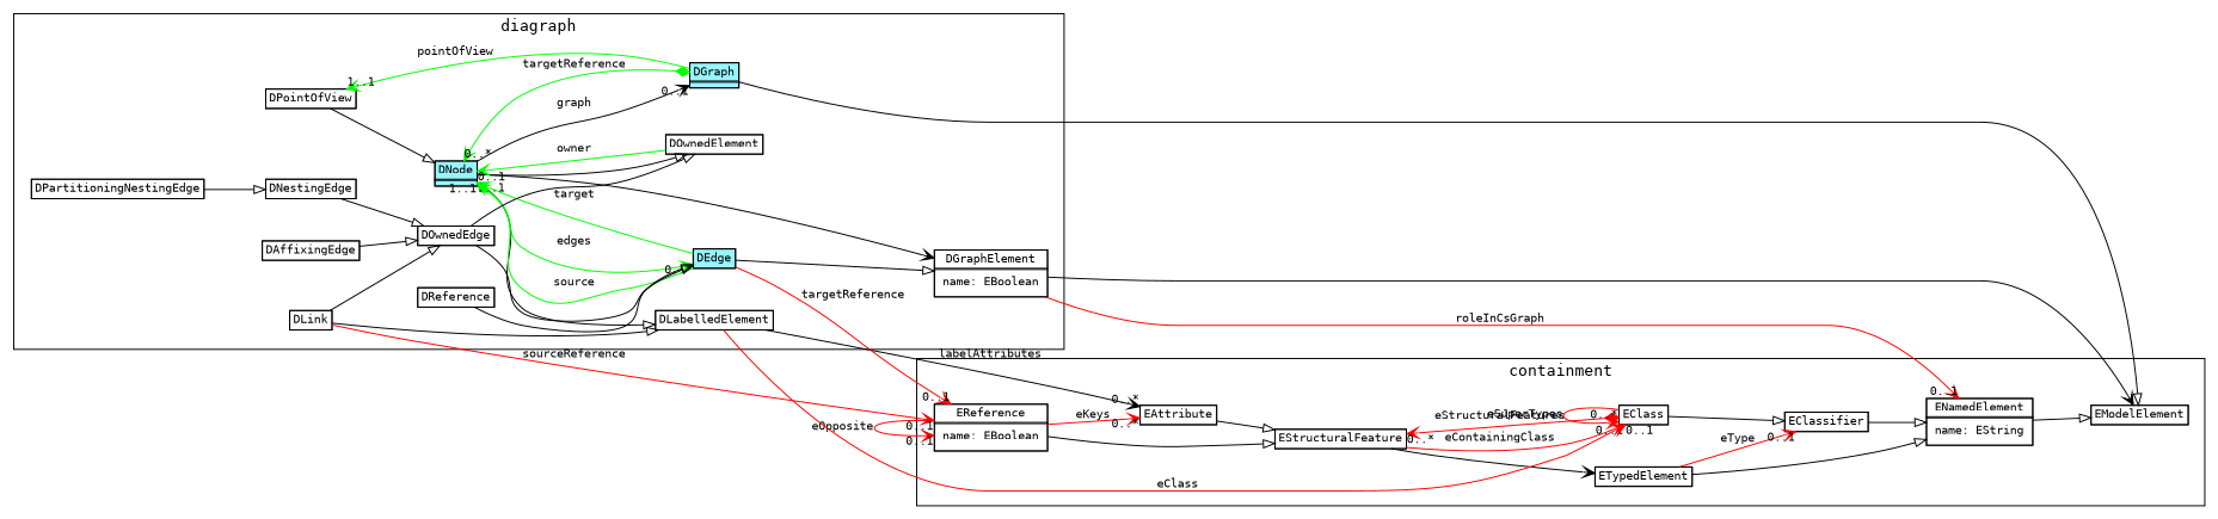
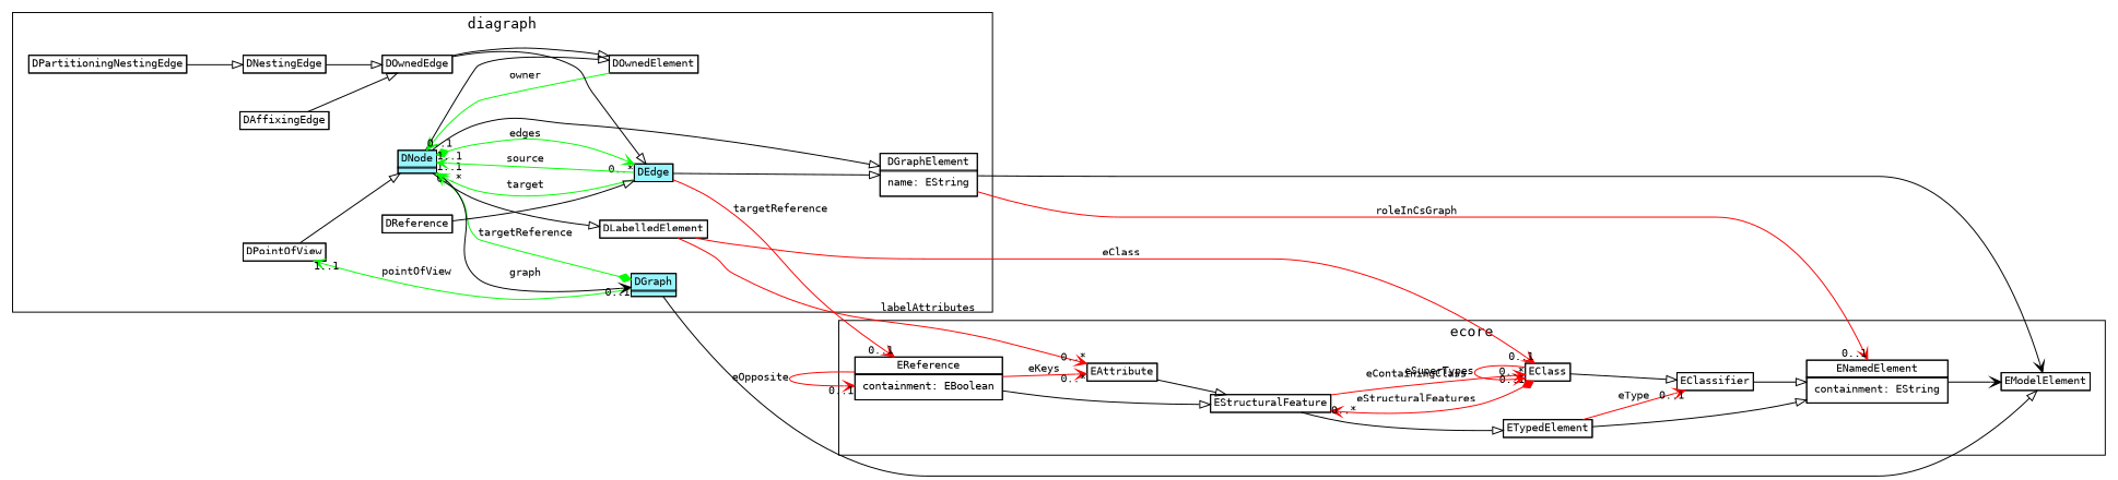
  digraph {
    fontname="DejaVu Sans Mono"
    labelfloat=true
    rankdir=LR
    node [fontname="DejaVu Sans Mono" fontsize=10 shape=none]
    edge [arrowhead=empty color=black fontname="DejaVu Sans Mono" fontsize=10 headport=pid1057446 tailport=pid1057446]
    n1 [label=<<TABLE  cellspacing="-1" cellpadding="0" border="0" > <!-- top  --> <TR><TD port="pid5188460"><TABLE bgcolor=".0 .0 1.0" cellspacing="-1" border="1" ><TR><TD>EModelElement</TD></TR> </TABLE> </TD></TR></TABLE>>]
-   n2 [label=<<TABLE  cellspacing="-1" cellpadding="0" border="0" > <!-- top  --> <TR><TD port="pid27776997"><TABLE bgcolor=".0 .0 1.0" cellspacing="-1" border="1" ><TR><TD>ENamedElement</TD></TR> <TR><TD><TABLE border="0"> <!-- attr 4  --><TR><TD port="pENamedElement_name" align="left">name: EString</TD></TR></TABLE></TD></TR> </TABLE> </TD></TR></TABLE>>]
+   n2 [label=<<TABLE  cellspacing="-1" cellpadding="0" border="0" > <!-- top  --> <TR><TD port="pid27776997"><TABLE bgcolor=".0 .0 1.0" cellspacing="-1" border="1" ><TR><TD>ENamedElement</TD></TR> <TR><TD><TABLE border="0"> <!-- attr 4  --><TR><TD port="pENamedElement_name" align="left">containment: EString</TD></TR></TABLE></TD></TR> </TABLE> </TD></TR></TABLE>>]
    n3 [label=<<TABLE  cellspacing="-1" cellpadding="0" border="0" > <!-- top  --> <TR><TD port="pid13074767"><TABLE bgcolor=".0 .0 1.0" cellspacing="-1" border="1" ><TR><TD>EClassifier</TD></TR> </TABLE> </TD></TR></TABLE>>]
    n4 [label=<<TABLE  cellspacing="-1" cellpadding="0" border="0" > <!-- top  --> <TR><TD port="pid23060716"><TABLE bgcolor=".0 .0 1.0" cellspacing="-1" border="1" ><TR><TD>ETypedElement</TD></TR> </TABLE> </TD></TR></TABLE>>]
    n5 [label=<<TABLE  cellspacing="-1" cellpadding="0" border="0" > <!-- top  --> <TR><TD port="pid32020529"><TABLE bgcolor=".0 .0 1.0" cellspacing="-1" border="1" ><TR><TD>EStructuralFeature</TD></TR> </TABLE> </TD></TR></TABLE>>]
    n6 [label=<<TABLE  cellspacing="-1" cellpadding="0" border="0" > <!-- top  --> <TR><TD port="pid1871456"><TABLE bgcolor=".0 .0 1.0" cellspacing="-1" border="1" ><TR><TD>EClass</TD></TR> </TABLE> </TD></TR></TABLE>>]
    n7 [label=<<TABLE  cellspacing="-1" cellpadding="0" border="0" > <!-- top  --> <TR><TD port="pid24728009"><TABLE bgcolor=".0 .0 1.0" cellspacing="-1" border="1" ><TR><TD>EAttribute</TD></TR> </TABLE> </TD></TR></TABLE>>]
-   n8 [label=<<TABLE  cellspacing="-1" cellpadding="0" border="0" > <!-- top  --> <TR><TD port="pid3176465"><TABLE bgcolor=".0 .0 1.0" cellspacing="-1" border="1" ><TR><TD>EReference</TD></TR> <TR><TD><TABLE border="0"> <!-- attr 4  --><TR><TD port="pEReference_containment" align="left">name: EBoolean</TD></TR></TABLE></TD></TR> </TABLE> </TD></TR></TABLE>>]
+   n8 [label=<<TABLE  cellspacing="-1" cellpadding="0" border="0" > <!-- top  --> <TR><TD port="pid3176465"><TABLE bgcolor=".0 .0 1.0" cellspacing="-1" border="1" ><TR><TD>EReference</TD></TR> <TR><TD><TABLE border="0"> <!-- attr 4  --><TR><TD port="pEReference_containment" align="left">containment: EBoolean</TD></TR></TABLE></TD></TR> </TABLE> </TD></TR></TABLE>>]
    n9 [label=<<TABLE  cellspacing="-1" cellpadding="0" border="0" > <!-- top  --> <TR><TD port="pid19156352"><TABLE bgcolor=".0 .0 1.0" cellspacing="-1" border="1" ><TR><TD>DPointOfView</TD></TR> </TABLE> </TD></TR></TABLE>>]
    n10 [label=<<TABLE  cellspacing="-1" cellpadding="0" border="0" > <!-- top  --> <TR><TD port="pid18679536"><TABLE bgcolor="cadetblue1" cellspacing="-1" border="1" ><TR><TD>DGraph</TD></TR> <TR><TD></TD></TR></TABLE> </TD></TR></TABLE>>]
    n11 [label=<<TABLE  cellspacing="-1" cellpadding="0" border="0" > <!-- top  --> <TR><TD port="pid1057446"><TABLE bgcolor="cadetblue1" cellspacing="-1" border="1" ><TR><TD>DNode</TD></TR> <TR><TD></TD></TR></TABLE> </TD></TR></TABLE>>]
-   n12 [label=<<TABLE  cellspacing="-1" cellpadding="0" border="0" > <!-- top  --> <TR><TD port="pid3474891"><TABLE bgcolor=".0 .0 1.0" cellspacing="-1" border="1" ><TR><TD>DGraphElement</TD></TR> <TR><TD><TABLE border="0"> <!-- attr 4  --><TR><TD port="pDGraphElement_name" align="left">name: EBoolean</TD></TR></TABLE></TD></TR> </TABLE> </TD></TR></TABLE>>]
+   n12 [label=<<TABLE  cellspacing="-1" cellpadding="0" border="0" > <!-- top  --> <TR><TD port="pid3474891"><TABLE bgcolor=".0 .0 1.0" cellspacing="-1" border="1" ><TR><TD>DGraphElement</TD></TR> <TR><TD><TABLE border="0"> <!-- attr 4  --><TR><TD port="pDGraphElement_name" align="left">name: EString</TD></TR></TABLE></TD></TR> </TABLE> </TD></TR></TABLE>>]
    n13 [label=<<TABLE  cellspacing="-1" cellpadding="0" border="0" > <!-- top  --> <TR><TD port="pid22203290"><TABLE bgcolor=".0 .0 1.0" cellspacing="-1" border="1" ><TR><TD>DLabelledElement</TD></TR> </TABLE> </TD></TR></TABLE>>]
    n14 [label=<<TABLE  cellspacing="-1" cellpadding="0" border="0" > <!-- top  --> <TR><TD port="pid11873213"><TABLE bgcolor=".0 .0 1.0" cellspacing="-1" border="1" ><TR><TD>DOwnedElement</TD></TR> </TABLE> </TD></TR></TABLE>>]
    n15 [label=<<TABLE  cellspacing="-1" cellpadding="0" border="0" > <!-- top  --> <TR><TD port="pid11557689"><TABLE bgcolor="cadetblue1" cellspacing="-1" border="1" ><TR><TD>DEdge</TD></TR> </TABLE> </TD></TR></TABLE>>]
-   n16 [label=<<TABLE  cellspacing="-1" cellpadding="0" border="0" > <!-- top  --> <TR><TD port="pid4893071"><TABLE bgcolor=".0 .0 1.0" cellspacing="-1" border="1" ><TR><TD>DLink</TD></TR> </TABLE> </TD></TR></TABLE>>]
    n17 [label=<<TABLE  cellspacing="-1" cellpadding="0" border="0" > <!-- top  --> <TR><TD port="pid29490137"><TABLE bgcolor=".0 .0 1.0" cellspacing="-1" border="1" ><TR><TD>DOwnedEdge</TD></TR> </TABLE> </TD></TR></TABLE>>]
    n18 [label=<<TABLE  cellspacing="-1" cellpadding="0" border="0" > <!-- top  --> <TR><TD port="pid8218243"><TABLE bgcolor=".0 .0 1.0" cellspacing="-1" border="1" ><TR><TD>DReference</TD></TR> </TABLE> </TD></TR></TABLE>>]
    n19 [label=<<TABLE  cellspacing="-1" cellpadding="0" border="0" > <!-- top  --> <TR><TD port="pid13968315"><TABLE bgcolor=".0 .0 1.0" cellspacing="-1" border="1" ><TR><TD>DNestingEdge</TD></TR> </TABLE> </TD></TR></TABLE>>]
    n20 [label=<<TABLE  cellspacing="-1" cellpadding="0" border="0" > <!-- top  --> <TR><TD port="pid11700370"><TABLE bgcolor=".0 .0 1.0" cellspacing="-1" border="1" ><TR><TD>DPartitioningNestingEdge</TD></TR> </TABLE> </TD></TR></TABLE>>]
    n21 [label=<<TABLE  cellspacing="-1" cellpadding="0" border="0" > <!-- top  --> <TR><TD port="pid14759142"><TABLE bgcolor=".0 .0 1.0" cellspacing="-1" border="1" ><TR><TD>DAffixingEdge</TD></TR> </TABLE> </TD></TR></TABLE>>]
    subgraph cluster_1 {
-     label=containment
+     label=ecore
      n1
      n2
      n3
      n4
      n5
      n6
      n7
      n8
    }
    subgraph cluster_2 {
      label=diagraph
      n9
      n10
      n11
      n12
      n13
      n14
      n15
-     n16
      n17
      n18
      n19
      n20
      n21
    }
-   n2 -> n1 [headport=pid5188460 tailport=pid27776997]
+   n2 -> n1 [arrowhead=vee headport=pid5188460 tailport=pid27776997]
    n3 -> n2 [headport=pid27776997 tailport=pid13074767]
    n4 -> n2 [headport=pid27776997 tailport=pid23060716]
    n4 -> n3 [arrowhead=vee color=red headlabel="0..1" headport=pid13074767 label=eType tailport=pid23060716]
-   n5 -> n4 [arrowhead=vee headport=pid23060716 tailport=pid32020529]
+   n5 -> n4 [headport=pid23060716 tailport=pid32020529]
    n5 -> n6 [arrowhead=vee color=red headlabel="0..1" headport=pid1871456 label=eContainingClass tailport=pid32020529]
    n6 -> n3 [headport=pid13074767 tailport=pid1871456]
    n6 -> n5 [arrowhead=vee arrowtail=diamond color=red dir=both headlabel="0..*" headport=pid32020529 label=eStructuralFeatures tailport=pid1871456]
    n6 -> n6 [arrowhead=vee color=red headlabel="0..*" headport=pid1871456 label=eSuperTypes tailport=pid1871456]
    n7 -> n5 [headport=pid32020529 tailport=pid24728009]
    n8 -> n5 [headport=pid32020529 tailport=pid3176465]
    n8 -> n7 [arrowhead=vee color=red headlabel="0..*" headport=pid24728009 label=eKeys tailport=pid3176465]
    n8 -> n8 [arrowhead=vee color=red headlabel="0..1" headport=pid3176465 label=eOpposite tailport=pid3176465]
    n9 -> n11 [tailport=pid19156352]
    n10 -> n1 [headport=pid5188460 tailport=pid18679536]
    n10 -> n9 [arrowhead=vee color=green headlabel="1..1" headport=pid19156352 label=pointOfView tailport=pid18679536]
    n10 -> n11 [arrowhead=vee arrowtail=diamond color=green dir=both headlabel="0..*" label=targetReference tailport=pid18679536]
    n11 -> n10 [arrowhead=vee headlabel="0..1" headport=pid18679536 label="graph"]
-   n11 -> n12 [arrowhead=vee headport=pid3474891]
+   n11 -> n12 [headport=pid3474891]
    n11 -> n13 [headport=pid22203290]
    n11 -> n14 [headport=pid11873213]
    n11 -> n15 [arrowhead=vee arrowtail=diamond color=green dir=both headlabel="0..*" headport=pid11557689 label=edges]
    n12 -> n1 [arrowhead=vee headport=pid5188460 tailport=pid3474891]
    n12 -> n2 [arrowhead=vee color=red headlabel="0..1" headport=pid27776997 label=roleInCsGraph tailport=pid3474891]
    n13 -> n6 [arrowhead=vee color=red headlabel="0..1" headport=pid1871456 label=eClass tailport=pid22203290]
-   n13 -> n7 [arrowhead=vee headlabel="0..*" headport=pid24728009 label=labelAttributes tailport=pid22203290]
+   n13 -> n7 [arrowhead=vee color=red headlabel="0..*" headport=pid24728009 label=labelAttributes tailport=pid22203290]
    n14 -> n11 [arrowhead=vee color=green headlabel="0..1" label=owner tailport=pid11873213]
    n15 -> n8 [arrowhead=vee color=red headlabel="0..1" headport=pid3176465 label=targetReference tailport=pid11557689]
    n15 -> n11 [arrowhead=vee color=green headlabel="1..1" label=target tailport=pid11557689]
    n15 -> n11 [arrowhead=vee color=green headlabel="1..1" label=source tailport=pid11557689]
    n15 -> n12 [headport=pid3474891 tailport=pid11557689]
-   n16 -> n8 [arrowhead=vee color=red headlabel="0..1" headport=pid3176465 label=sourceReference tailport=pid4893071]
-   n16 -> n13 [headport=pid22203290 tailport=pid4893071]
-   n16 -> n17 [headport=pid29490137 tailport=pid4893071]
    n17 -> n14 [headport=pid11873213 tailport=pid29490137]
    n17 -> n15 [headport=pid11557689 tailport=pid29490137]
    n18 -> n15 [headport=pid11557689 tailport=pid8218243]
    n19 -> n17 [headport=pid29490137 tailport=pid13968315]
    n20 -> n19 [headport=pid13968315 tailport=pid11700370]
    n21 -> n17 [headport=pid29490137 tailport=pid14759142]
  }
